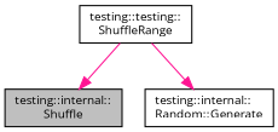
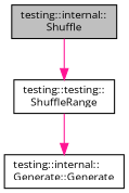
  digraph {
    fontname="Open Sans"
    rankdir=TB
    node [color=black fontname="Open Sans" fontsize=10 shape=record]
    edge [color=deeppink fontname="Open Sans" fontsize=10 labelfontname=Helvetica labelfontsize=10 style=solid]
    n1 [fillcolor=grey75 fontcolor=black height=0.2 label="testing::internal::\lShuffle" style=filled width=0.4]
    n2 [height=0.2 label="testing::testing::\lShuffleRange" width=0.4]
-   n3 [height=0.2 label="testing::internal::\lRandom::Generate" width=0.4]
-   n2 -> n1
+   n3 [height=0.2 label="testing::internal::\lGenerate::Generate" width=0.4]
+   n1 -> n2
    n2 -> n3
  }
